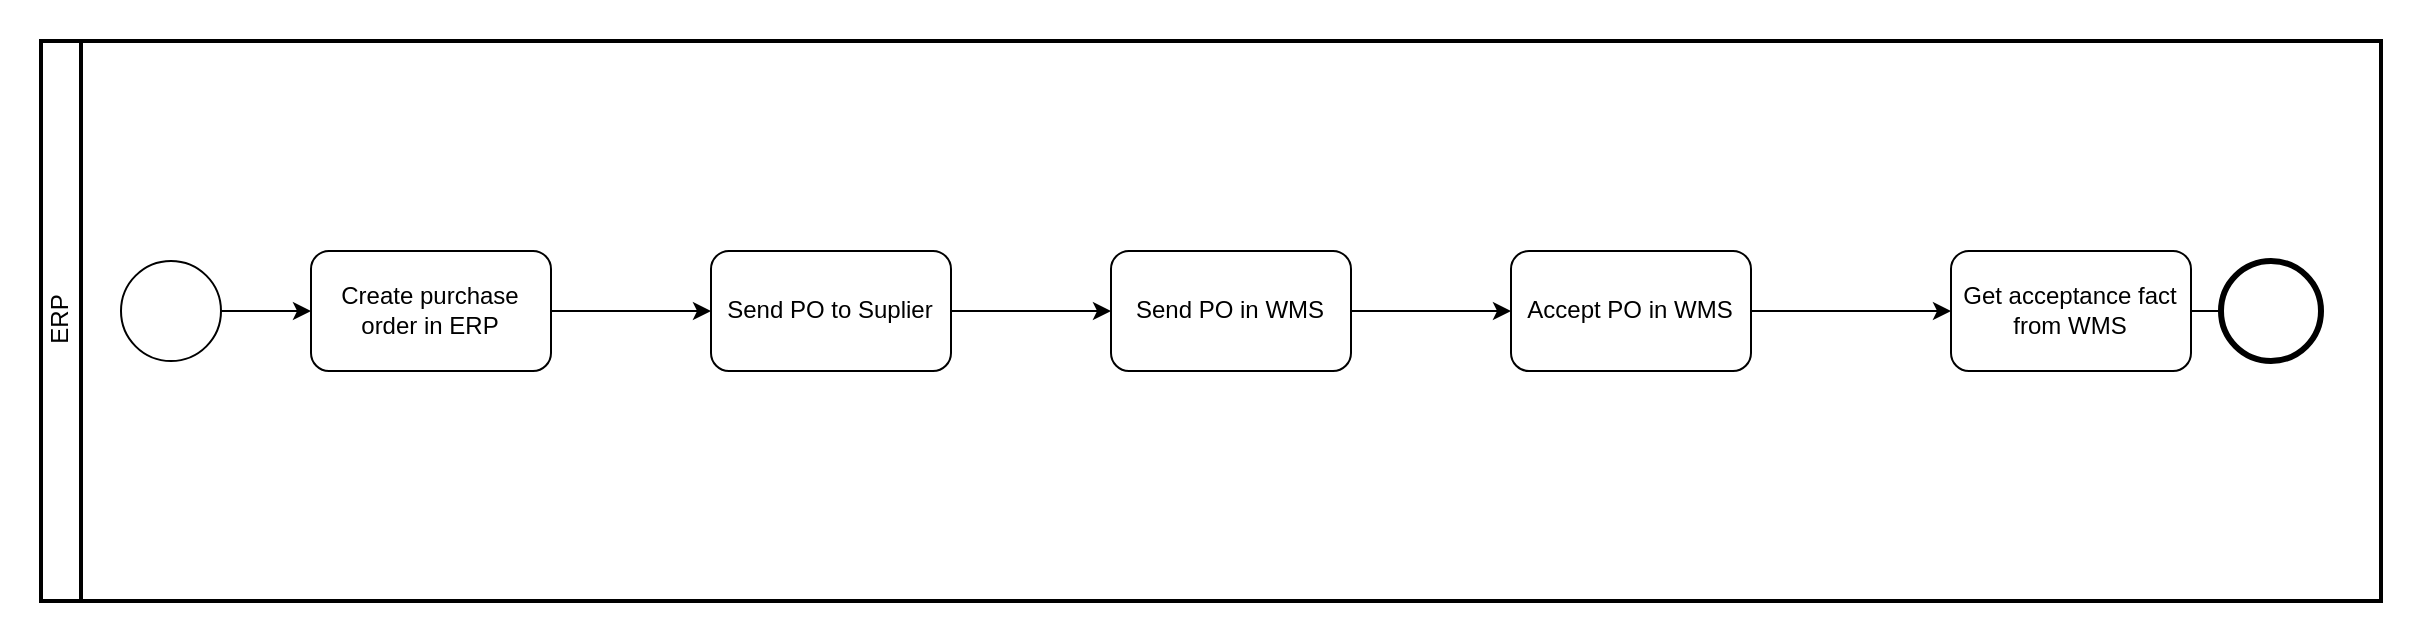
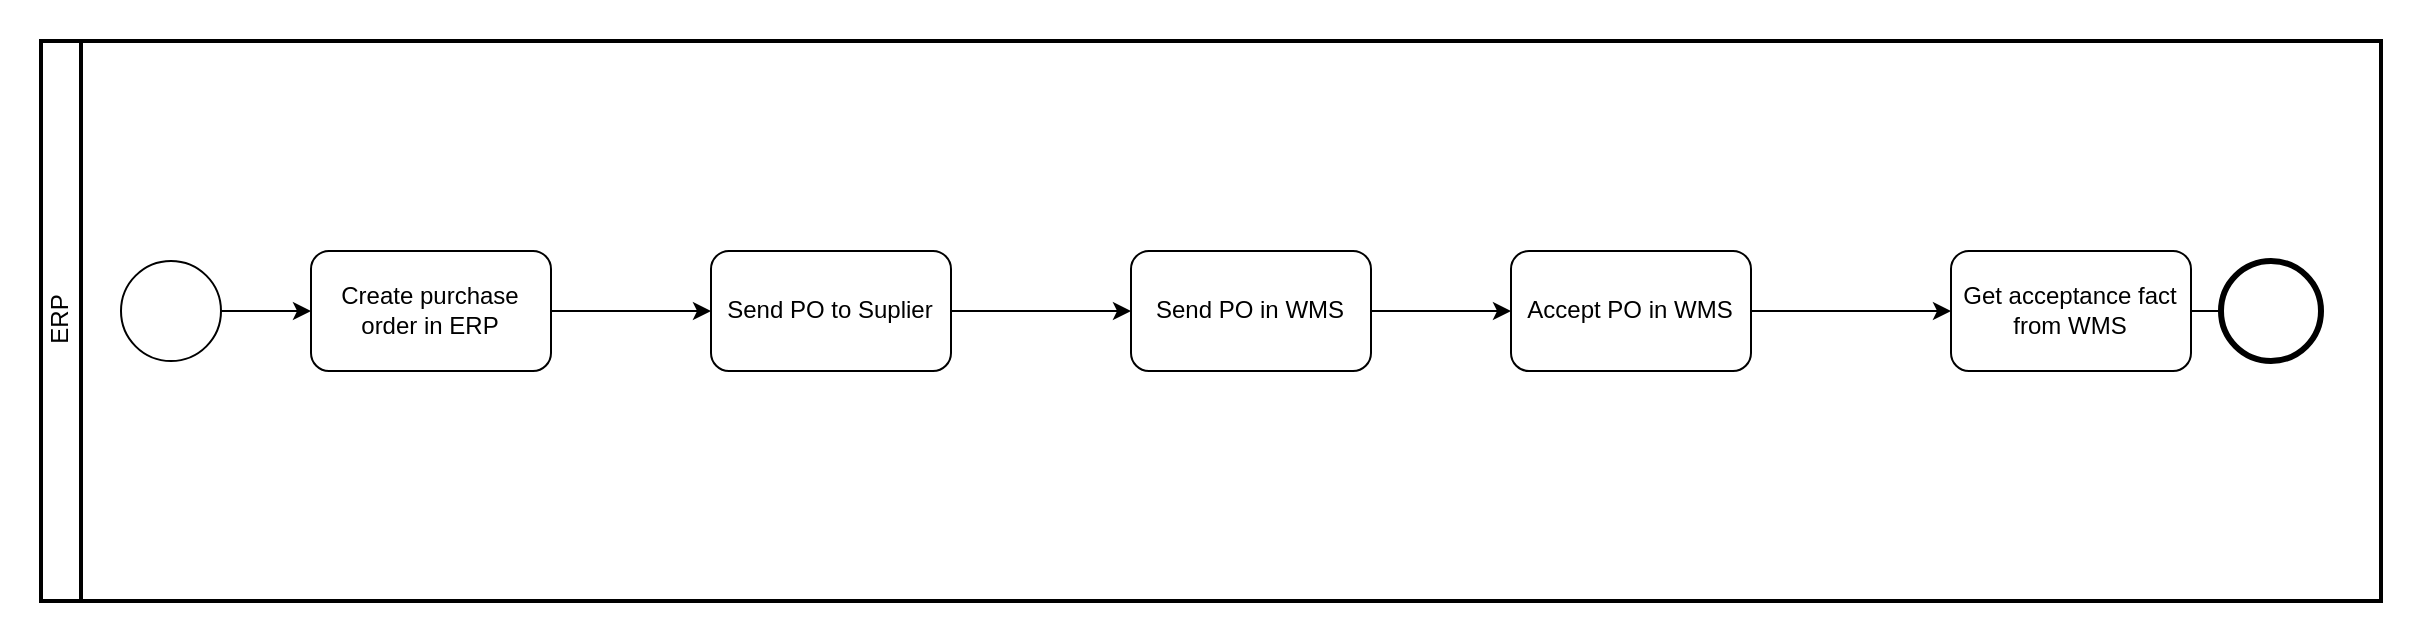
  <mxCell id="0" />
  <mxCell id="1" parent="0" />
  <mxCell id="2" value="ERP" style="swimlane;html=1;startSize=20;fontStyle=0;collapsible=0;horizontal=0;swimlaneLine=1;swimlaneFillColor=#ffffff;strokeWidth=2;" vertex="1" parent="1"><mxGeometry x="20" y="20" width="1170" height="280" as="geometry" /></mxCell>
  <mxCell id="3" value="" style="edgeStyle=orthogonalEdgeStyle;rounded=0;orthogonalLoop=1;jettySize=auto;html=1;" edge="1" parent="2" source="4" target="6"><mxGeometry relative="1" as="geometry" /></mxCell>
  <mxCell id="4" value="" style="points=[[0.145,0.145,0],[0.5,0,0],[0.855,0.145,0],[1,0.5,0],[0.855,0.855,0],[0.5,1,0],[0.145,0.855,0],[0,0.5,0]];shape=mxgraph.bpmn.event;html=1;verticalLabelPosition=bottom;labelBackgroundColor=#ffffff;verticalAlign=top;align=center;perimeter=ellipsePerimeter;outlineConnect=0;aspect=fixed;outline=standard;symbol=general;" vertex="1" parent="2"><mxGeometry x="40" y="110" width="50" height="50" as="geometry" /></mxCell>
  <mxCell id="5" value="" style="edgeStyle=orthogonalEdgeStyle;rounded=0;orthogonalLoop=1;jettySize=auto;html=1;" edge="1" parent="2" source="6" target="8"><mxGeometry relative="1" as="geometry" /></mxCell>
  <mxCell id="6" value="Create purchase order in ERP" style="rounded=1;whiteSpace=wrap;html=1;verticalAlign=middle;fillColor=rgb(255, 255, 255);strokeColor=rgb(0, 0, 0);fontColor=rgb(0, 0, 0);labelBackgroundColor=#ffffff;" vertex="1" parent="2"><mxGeometry x="135" y="105" width="120" height="60" as="geometry" /></mxCell>
  <mxCell id="7" value="" style="edgeStyle=orthogonalEdgeStyle;rounded=0;orthogonalLoop=1;jettySize=auto;html=1;" edge="1" parent="2" source="8" target="10"><mxGeometry relative="1" as="geometry" /></mxCell>
  <mxCell id="8" value="Send PO to Suplier" style="rounded=1;whiteSpace=wrap;html=1;verticalAlign=middle;fillColor=rgb(255, 255, 255);strokeColor=rgb(0, 0, 0);fontColor=rgb(0, 0, 0);labelBackgroundColor=#ffffff;" vertex="1" parent="2"><mxGeometry x="335" y="105" width="120" height="60" as="geometry" /></mxCell>
  <mxCell id="9" value="" style="edgeStyle=orthogonalEdgeStyle;rounded=0;orthogonalLoop=1;jettySize=auto;html=1;" edge="1" parent="2" source="10" target="12"><mxGeometry relative="1" as="geometry" /></mxCell>
- <mxCell id="10" value="Send PO in WMS" style="rounded=1;whiteSpace=wrap;html=1;verticalAlign=middle;fillColor=rgb(255, 255, 255);strokeColor=rgb(0, 0, 0);fontColor=rgb(0, 0, 0);labelBackgroundColor=#ffffff;" vertex="1" parent="2"><mxGeometry x="535" y="105" width="120" height="60" as="geometry" /></mxCell>
+ <mxCell id="10" value="Send PO in WMS" style="rounded=1;whiteSpace=wrap;html=1;verticalAlign=middle;fillColor=rgb(255, 255, 255);strokeColor=rgb(0, 0, 0);fontColor=rgb(0, 0, 0);labelBackgroundColor=#ffffff;" vertex="1" parent="2"><mxGeometry x="545" y="105" width="120" height="60" as="geometry" /></mxCell>
  <mxCell id="11" value="" style="edgeStyle=orthogonalEdgeStyle;rounded=0;orthogonalLoop=1;jettySize=auto;html=1;" edge="1" parent="2" source="12" target="14"><mxGeometry relative="1" as="geometry" /></mxCell>
  <mxCell id="12" value="Accept PO in WMS" style="rounded=1;whiteSpace=wrap;html=1;verticalAlign=middle;fillColor=rgb(255, 255, 255);strokeColor=rgb(0, 0, 0);fontColor=rgb(0, 0, 0);labelBackgroundColor=#ffffff;" vertex="1" parent="2"><mxGeometry x="735" y="105" width="120" height="60" as="geometry" /></mxCell>
  <mxCell id="13" value="" style="edgeStyle=orthogonalEdgeStyle;rounded=0;orthogonalLoop=1;jettySize=auto;html=1;" edge="1" parent="2" source="14"><mxGeometry relative="1" as="geometry"><mxPoint x="1090" y="135" as="targetPoint" /></mxGeometry></mxCell>
  <mxCell id="14" value="Get acceptance fact from WMS" style="rounded=1;whiteSpace=wrap;html=1;verticalAlign=middle;fillColor=rgb(255, 255, 255);strokeColor=rgb(0, 0, 0);fontColor=rgb(0, 0, 0);labelBackgroundColor=#ffffff;" vertex="1" parent="2"><mxGeometry x="955" y="105" width="120" height="60" as="geometry" /></mxCell>
  <mxCell id="15" value="" style="points=[[0.145,0.145,0],[0.5,0,0],[0.855,0.145,0],[1,0.5,0],[0.855,0.855,0],[0.5,1,0],[0.145,0.855,0],[0,0.5,0]];shape=mxgraph.bpmn.event;html=1;verticalLabelPosition=bottom;labelBackgroundColor=#ffffff;verticalAlign=top;align=center;perimeter=ellipsePerimeter;outlineConnect=0;aspect=fixed;outline=end;symbol=terminate2;" vertex="1" parent="2"><mxGeometry x="1090" y="110" width="50" height="50" as="geometry" /></mxCell>
